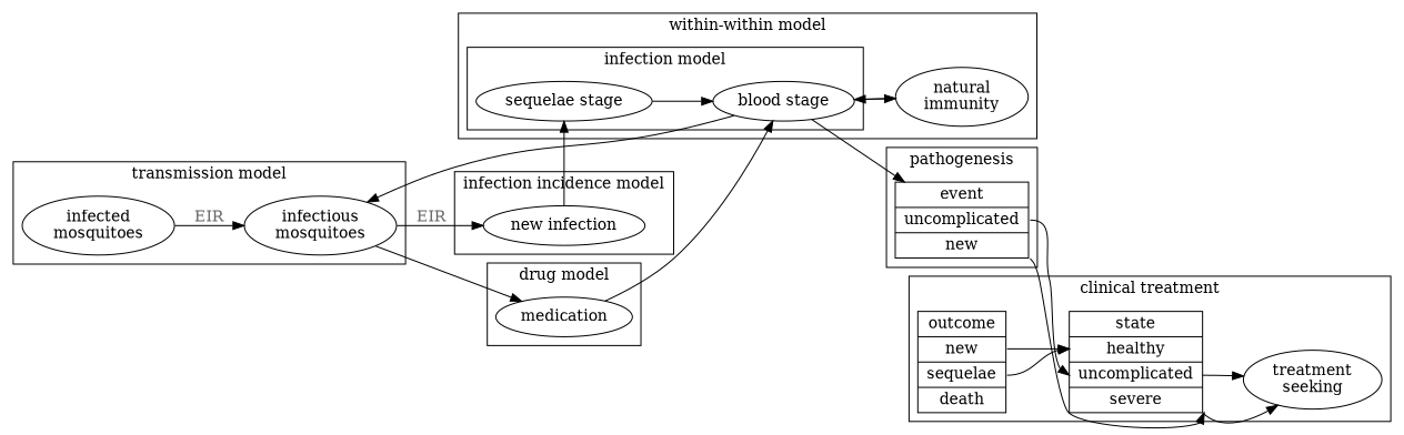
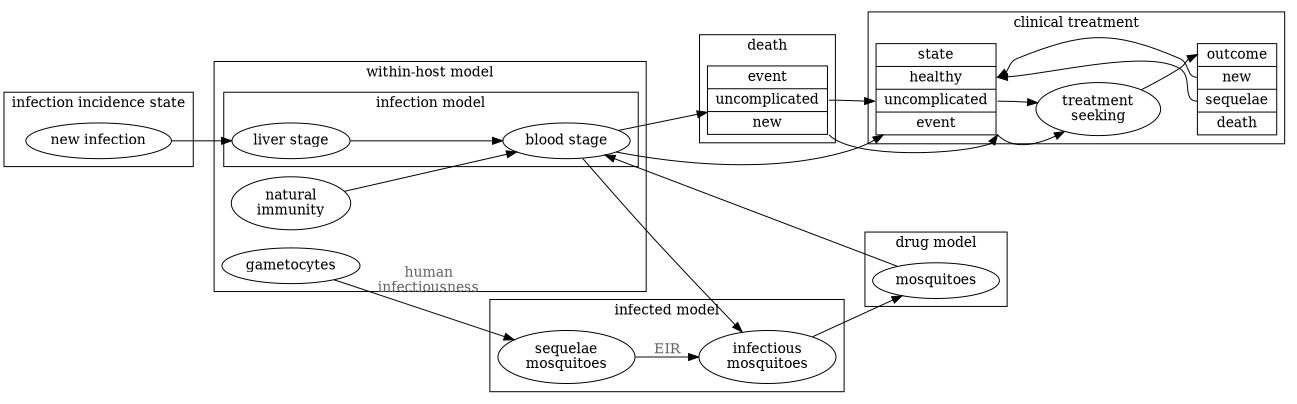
  digraph {
    rankdir=LR
    edge [fontcolor="#666666"]
-   n1 [label="sequelae stage"]
+   n1 [label="liver stage"]
    n2 [label="blood stage"]
+   gametocytes
    n4 [label="natural\nimmunity"]
-   n5 [label="infected\nmosquitoes"]
+   n5 [label="sequelae\nmosquitoes"]
    n6 [label="infectious\nmosquitoes"]
    n7 [label="new infection"]
    n8 [label="event|<UC> uncomplicated|new" shape=record]
-   n9 [label="state|<h>healthy|<UC> uncomplicated|severe" shape=record]
+   n9 [label="state|<h>healthy|<UC> uncomplicated|event" shape=record]
    n10 [label="treatment\nseeking"]
    n11 [label="<o>outcome|<r>new|<s>sequelae|<d>death" shape=record]
-   medication
+   medication [label=mosquitoes]
    subgraph cluster_1 {
-     label="within-within model"
+     label="within-host model"
+     gametocytes
      n4
      subgraph cluster_2 {
        label="infection model"
        n1
        n2
      }
    }
    subgraph cluster_3 {
-     label="transmission model"
+     label="infected model"
      n5
      n6
    }
    subgraph cluster_4 {
-     label="infection incidence model"
+     label="infection incidence state"
      n7
    }
    subgraph cluster_5 {
-     label=pathogenesis
+     label=death
      n8
    }
    subgraph cluster_6 {
      label="clinical treatment"
      n9
      n10
      n11
    }
    subgraph cluster_7 {
      label="drug model"
      medication
    }
    n1 -> n2
-   n2 -> n4
+   n2 -> n9
    n2 -> n6
    n2 -> n8
+   gametocytes -> n5 [label="human\ninfectiousness"]
    n4 -> n2
    n5 -> n6 [label=EIR]
-   n6 -> n7 [label=EIR]
    n6 -> medication
    n7 -> n1
    n8 -> n9 [headport=UC tailport=UC]
    n8 -> n9 [headport=severe tailport=severe]
    n9 -> n10 [tailport=UC]
    n9 -> n10 [tailport=severe]
+   n10 -> n11 [headport=o]
    n11 -> n9 [headport=h tailport=r]
    n11 -> n9 [headport=h tailport=s]
    medication -> n2
  }
